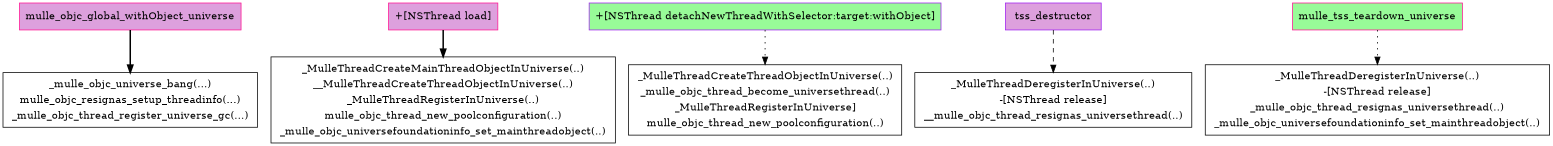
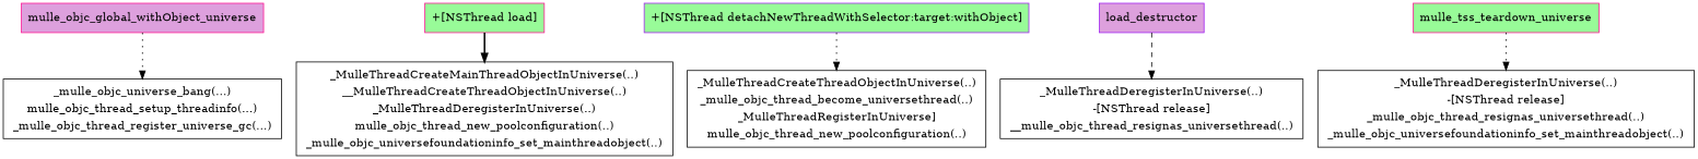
  digraph {
    node [shape=box style=note]
    edge [style=bold]
-   n1 [label=< <TABLE BORDER="0"> <TR><TD>_mulle_objc_universe_bang(...)</TD></TR> <TR><TD>mulle_objc_resignas_setup_threadinfo(...)</TD></TR> <TR><TD>_mulle_objc_thread_register_universe_gc(...)</TD></TR> </TABLE> >]
+   n1 [label=< <TABLE BORDER="0"> <TR><TD>_mulle_objc_universe_bang(...)</TD></TR> <TR><TD>mulle_objc_thread_setup_threadinfo(...)</TD></TR> <TR><TD>_mulle_objc_thread_register_universe_gc(...)</TD></TR> </TABLE> >]
    n2 [color=deeppink fillcolor=plum label=mulle_objc_global_withObject_universe style=filled]
-   n3 [label=< <TABLE BORDER="0"> <TR><TD>_MulleThreadCreateMainThreadObjectInUniverse(..)</TD></TR># <TR><TD>__MulleThreadCreateThreadObjectInUniverse(..)</TD></TR> <TR><TD>_MulleThreadRegisterInUniverse(..)</TD></TR> <TR><TD>mulle_objc_thread_new_poolconfiguration(..)</TD></TR> <TR><TD>_mulle_objc_universefoundationinfo_set_mainthreadobject(..)</TD></TR> </TABLE> >]
-   "+[NSThread load]" [color=deeppink fillcolor=plum style=filled]
+   n3 [label=< <TABLE BORDER="0"> <TR><TD>_MulleThreadCreateMainThreadObjectInUniverse(..)</TD></TR># <TR><TD>__MulleThreadCreateThreadObjectInUniverse(..)</TD></TR> <TR><TD>_MulleThreadDeregisterInUniverse(..)</TD></TR> <TR><TD>mulle_objc_thread_new_poolconfiguration(..)</TD></TR> <TR><TD>_mulle_objc_universefoundationinfo_set_mainthreadobject(..)</TD></TR> </TABLE> >]
+   "+[NSThread load]" [color=deeppink fillcolor=palegreen style=filled]
    n5 [label=< <TABLE BORDER="0"> <TR><TD>_MulleThreadCreateThreadObjectInUniverse(..)</TD></TR> <TR><TD>_mulle_objc_thread_become_universethread(..)</TD></TR> <TR><TD>_MulleThreadRegisterInUniverse]</TD></TR> <TR><TD>mulle_objc_thread_new_poolconfiguration(..)</TD></TR> </TABLE> >]
    "+[NSThread detachNewThreadWithSelector:target:withObject]" [color=purple fillcolor=palegreen style=filled]
    n7 [label=< <TABLE BORDER="0"> <TR><TD>_MulleThreadDeregisterInUniverse(..)</TD></TR> <TR><TD>-[NSThread release]</TD></TR> <TR><TD>__mulle_objc_thread_resignas_universethread(..)</TD></TR> </TABLE> >]
-   tss_destructor [color=purple fillcolor=plum style=filled]
+   tss_destructor [color=purple fillcolor=plum style=filled label=load_destructor]
    n9 [label=< <TABLE BORDER="0"> <TR><TD>_MulleThreadDeregisterInUniverse(..)</TD></TR> <TR><TD>-[NSThread release]</TD></TR> <TR><TD>_mulle_objc_thread_resignas_universethread(..)</TD></TR> <TR><TD>_mulle_objc_universefoundationinfo_set_mainthreadobject(..)</TD></TR> </TABLE> >]
    n10 [color=deeppink fillcolor=palegreen label=mulle_tss_teardown_universe style=filled]
-   n2 -> n1
+   n2 -> n1 [style=dotted]
    "+[NSThread load]" -> n3
    "+[NSThread detachNewThreadWithSelector:target:withObject]" -> n5 [style=dotted]
    tss_destructor -> n7 [style=dashed]
    n10 -> n9 [style=dotted]
  }
